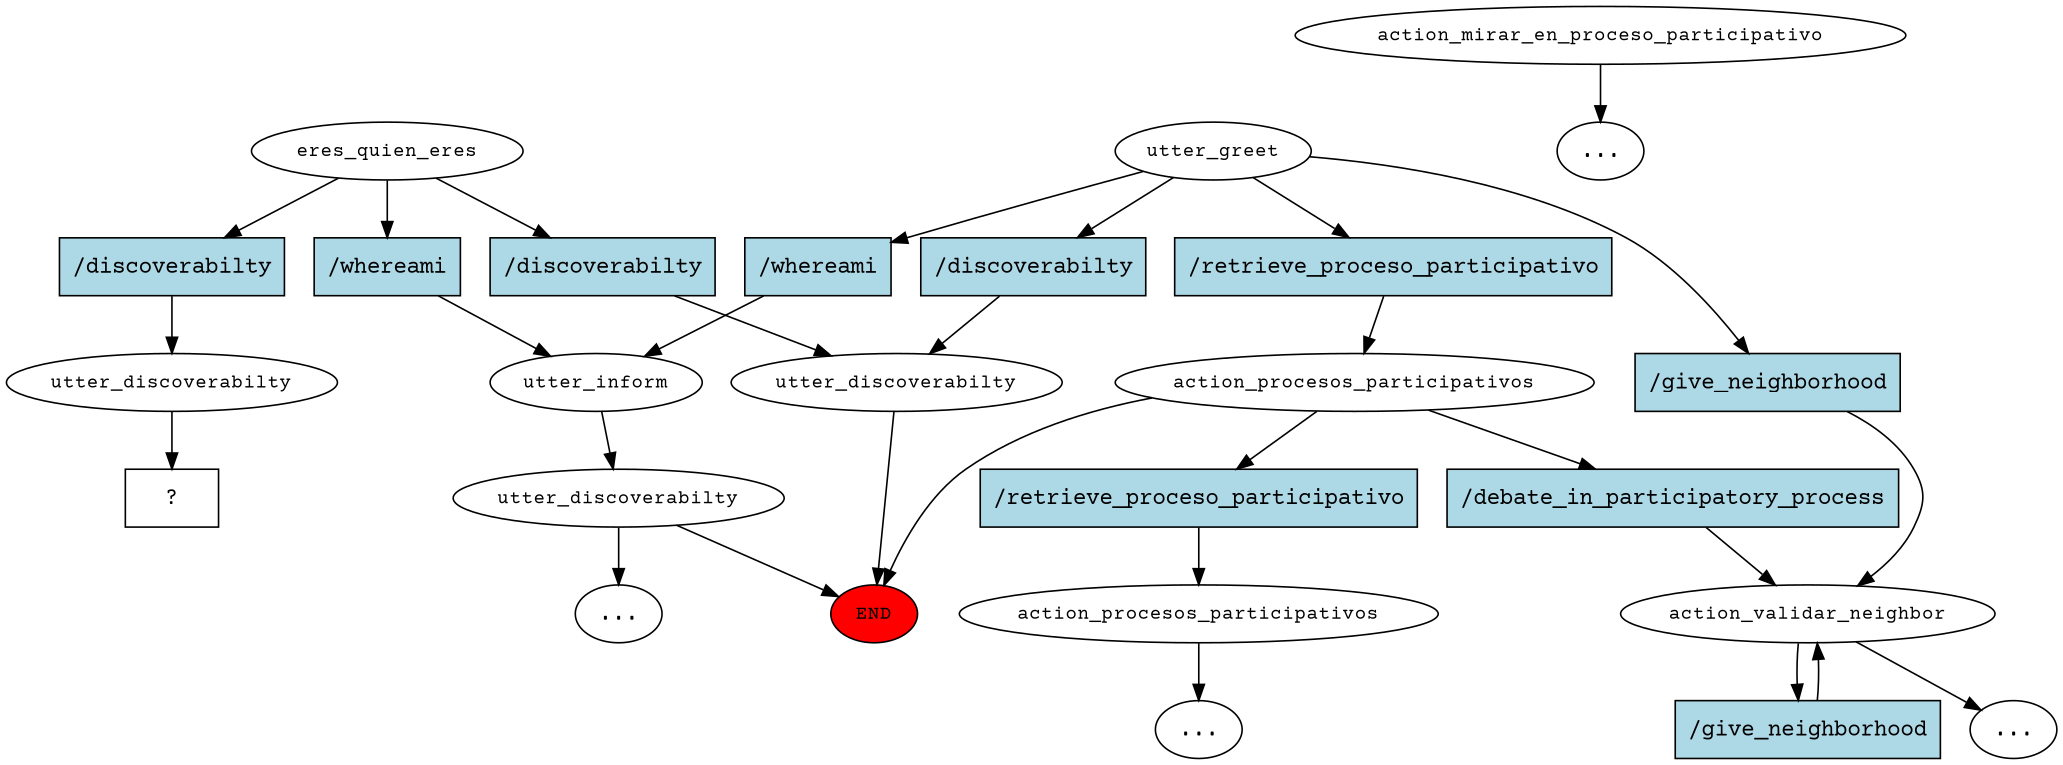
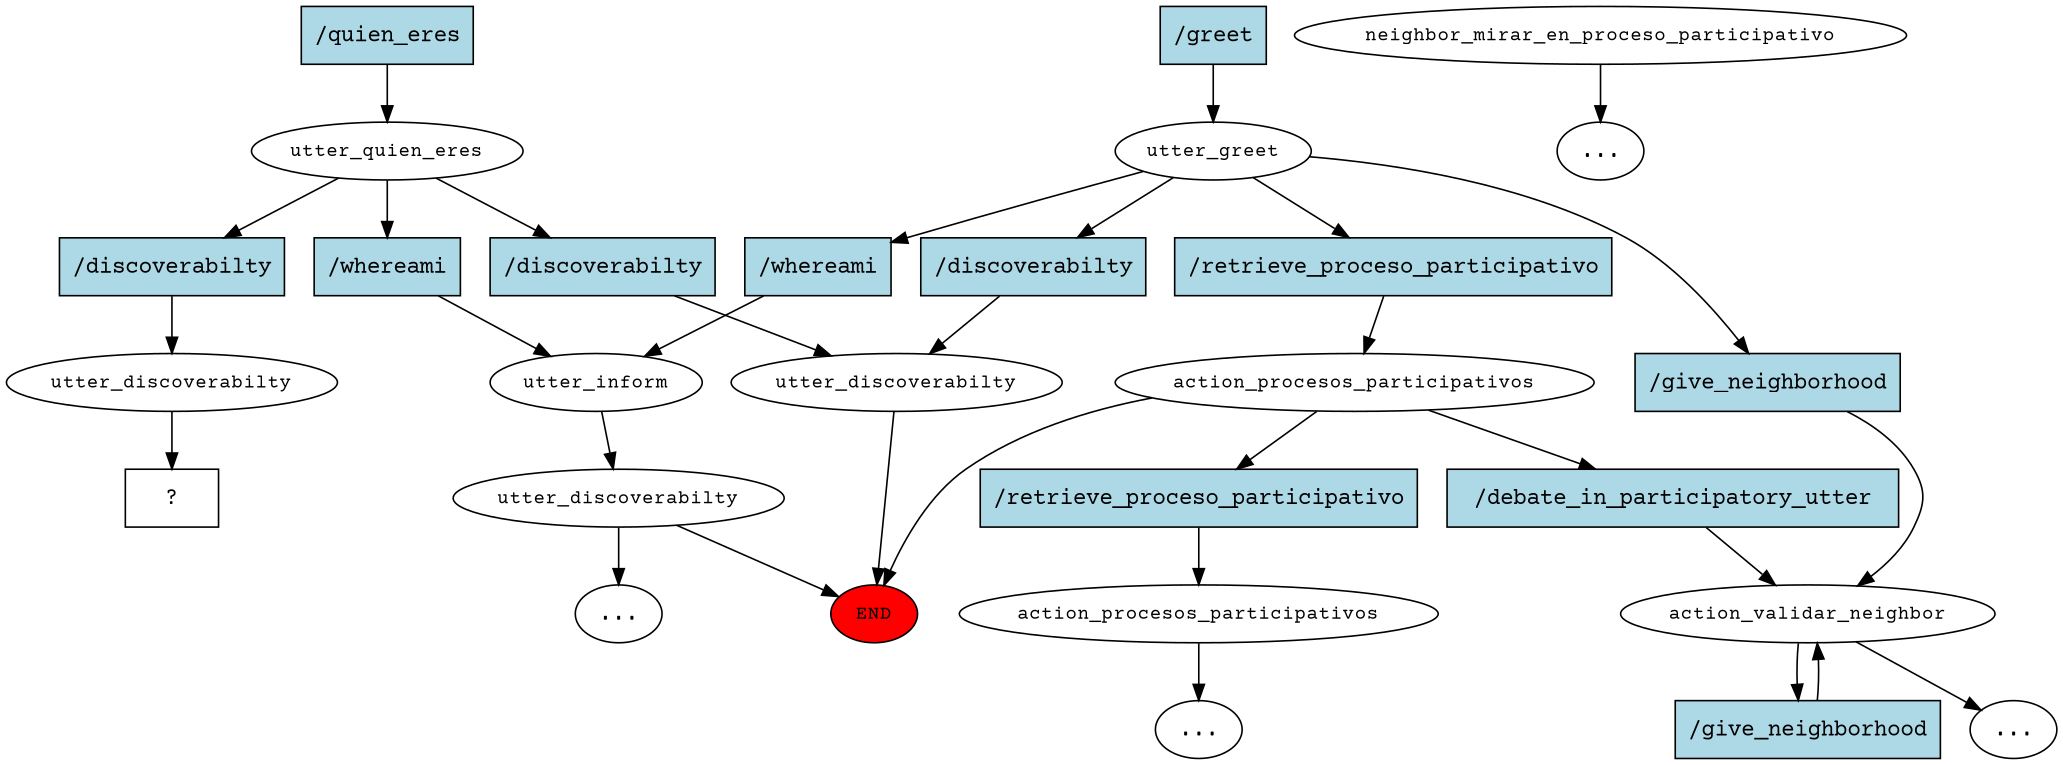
  digraph {
    fontname="Courier Prime"
    node [fontname="Courier Prime"]
    edge [fontname="Courier Prime"]
    n1 [fillcolor=red fontsize=12 label=END style=filled]
+   n2 [fillcolor=lightblue label="/greet" shape=rect style=filled]
    n3 [fontsize=12 label=utter_greet]
    n4 [fillcolor=lightblue label="/whereami" shape=rect style=filled]
    n5 [fillcolor=lightblue label="/discoverabilty" shape=rect style=filled]
    n6 [fillcolor=lightblue label="/give_neighborhood" shape=rect style=filled]
    n7 [fillcolor=lightblue label="/retrieve_proceso_participativo" shape=rect style=filled]
    n8 [fontsize=12 label=utter_inform]
-   n10 [fontsize=12 label=eres_quien_eres]
+   n9 [fillcolor=lightblue label="/quien_eres" shape=rect style=filled]
+   n10 [fontsize=12 label=utter_quien_eres]
    n11 [fontsize=12 label=utter_discoverabilty]
    n12 [fontsize=12 label=action_validar_neighbor]
    n13 [fontsize=12 label=action_procesos_participativos]
    n14 [fontsize=12 label=utter_discoverabilty]
    n15 [label="..."]
    n16 [fillcolor=lightblue label="/whereami" shape=rect style=filled]
    n17 [fillcolor=lightblue label="/discoverabilty" shape=rect style=filled]
    n18 [fillcolor=lightblue label="/discoverabilty" shape=rect style=filled]
    n19 [fontsize=12 label=utter_discoverabilty]
    n20 [label="..."]
    n21 [fillcolor=lightblue label="/give_neighborhood" shape=rect style=filled]
    n22 [fillcolor=lightblue label="/retrieve_proceso_participativo" shape=rect style=filled]
-   n23 [fillcolor=lightblue label="/debate_in_participatory_process" shape=rect style=filled]
+   n23 [fillcolor=lightblue label="/debate_in_participatory_utter" shape=rect style=filled]
    n24 [fontsize=12 label=action_procesos_participativos]
    n25 [label="..."]
-   n26 [fontsize=12 label=action_mirar_en_proceso_participativo]
+   n26 [fontsize=12 label=neighbor_mirar_en_proceso_participativo]
    n27 [label="..."]
    n28 [label="  ?  " shape=rect]
+   n2 -> n3
    n3 -> n4
    n3 -> n5
    n3 -> n6
    n3 -> n7
    n4 -> n8
    n5 -> n11
    n6 -> n12
    n7 -> n13
    n8 -> n14
+   n9 -> n10
    n10 -> n16
    n10 -> n17
    n10 -> n18
    n11 -> n1
    n12 -> n20
    n12 -> n21
    n13 -> n1
    n13 -> n22
    n13 -> n23
    n14 -> n1
    n14 -> n15
    n16 -> n8
    n17 -> n19
    n18 -> n11
    n19 -> n28
    n21 -> n12
    n22 -> n24
    n23 -> n12
    n24 -> n25
    n26 -> n27
  }
